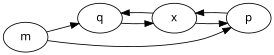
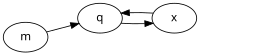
  digraph {
    rankdir=LR
    node [fontname=Courrier]
    n1 [label=q]
    n2 [label=x]
    n3 [label=m]
-   n4 [label=p]
    n1 -> n2
    n2 -> n1
-   n2 -> n4
    n3 -> n1
-   n3 -> n4
-   n4 -> n2
  }
